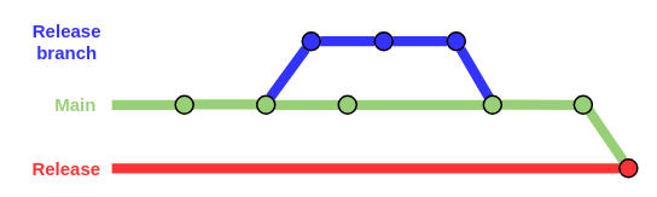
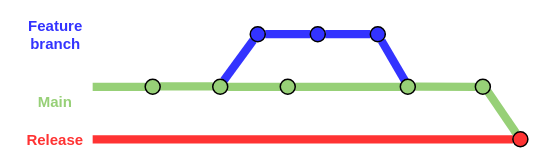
  <mxCell id="0" />
  <mxCell id="1" parent="0" />
  <mxCell id="2" value="" style="endArrow=none;html=1;strokeWidth=11;strokeColor=#97D077;" parent="1" edge="1"><mxGeometry width="50" height="50" relative="1" as="geometry"><mxPoint x="213" y="114.58" as="sourcePoint" /><mxPoint x="283" y="114.58" as="targetPoint" /><Array as="points"><mxPoint x="283" y="114.58" /></Array></mxGeometry></mxCell>
  <mxCell id="3" value="" style="endArrow=none;html=1;strokeWidth=11;fontColor=#7EA6E0;exitX=1;exitY=0.5;exitDx=0;exitDy=0;strokeColor=#3333FF;" parent="1" source="16" target="17" edge="1"><mxGeometry width="50" height="50" relative="1" as="geometry"><mxPoint x="363" y="55" as="sourcePoint" /><mxPoint x="493" y="15" as="targetPoint" /><Array as="points" /></mxGeometry></mxCell>
  <mxCell id="4" value="" style="endArrow=none;html=1;strokeWidth=11;fontColor=#7EA6E0;exitX=1;exitY=0.5;exitDx=0;exitDy=0;entryX=0;entryY=0.5;entryDx=0;entryDy=0;strokeColor=#3333FF;" parent="1" source="15" target="16" edge="1"><mxGeometry width="50" height="50" relative="1" as="geometry"><mxPoint x="363" y="25" as="sourcePoint" /><mxPoint x="403" y="-35" as="targetPoint" /><Array as="points" /></mxGeometry></mxCell>
  <mxCell id="5" value="" style="endArrow=none;html=1;strokeWidth=11;fontColor=#7EA6E0;exitX=0.739;exitY=0.084;exitDx=0;exitDy=0;strokeColor=#3333FF;exitPerimeter=0;" parent="1" source="13" target="15" edge="1"><mxGeometry width="50" height="50" relative="1" as="geometry"><mxPoint x="293" y="55" as="sourcePoint" /><mxPoint x="363" y="55" as="targetPoint" /><Array as="points" /></mxGeometry></mxCell>
  <mxCell id="6" value="" style="endArrow=none;html=1;strokeWidth=11;exitX=0.829;exitY=0.819;exitDx=0;exitDy=0;exitPerimeter=0;strokeColor=#97D077;" parent="1" source="22" target="23" edge="1"><mxGeometry width="50" height="50" relative="1" as="geometry"><mxPoint x="673" y="85" as="sourcePoint" /><mxPoint x="753" y="85.29" as="targetPoint" /><Array as="points" /></mxGeometry></mxCell>
  <mxCell id="7" value="" style="endArrow=none;html=1;strokeWidth=11;strokeColor=#97D077;exitX=1;exitY=0.5;exitDx=0;exitDy=0;entryX=0;entryY=0.5;entryDx=0;entryDy=0;" parent="1" target="22" edge="1"><mxGeometry width="50" height="50" relative="1" as="geometry"><mxPoint x="553" y="114.71" as="sourcePoint" /><mxPoint x="623" y="114.71" as="targetPoint" /><Array as="points" /></mxGeometry></mxCell>
  <mxCell id="8" value="" style="endArrow=none;html=1;strokeWidth=11;strokeColor=#97D077;exitX=1;exitY=0.5;exitDx=0;exitDy=0;entryX=0;entryY=0.5;entryDx=0;entryDy=0;" parent="1" source="13" target="18" edge="1"><mxGeometry width="50" height="50" relative="1" as="geometry"><mxPoint x="353" y="185" as="sourcePoint" /><mxPoint x="423" y="185" as="targetPoint" /><Array as="points" /></mxGeometry></mxCell>
  <mxCell id="9" value="" style="endArrow=none;html=1;strokeWidth=11;strokeColor=#97D077;exitX=1;exitY=0.5;exitDx=0;exitDy=0;entryX=0;entryY=0.5;entryDx=0;entryDy=0;" parent="1" source="18" target="19" edge="1"><mxGeometry width="50" height="50" relative="1" as="geometry"><mxPoint x="443" y="105" as="sourcePoint" /><mxPoint x="513" y="105" as="targetPoint" /><Array as="points" /></mxGeometry></mxCell>
  <mxCell id="10" value="" style="endArrow=none;html=1;strokeWidth=11;fontColor=#7EA6E0;entryX=0.314;entryY=0.103;entryDx=0;entryDy=0;strokeColor=#3333FF;entryPerimeter=0;" parent="1" source="17" target="19" edge="1"><mxGeometry width="50" height="50" relative="1" as="geometry"><mxPoint x="443" y="55" as="sourcePoint" /><mxPoint x="503" y="55" as="targetPoint" /><Array as="points" /></mxGeometry></mxCell>
  <mxCell id="11" value="" style="endArrow=none;html=1;strokeWidth=11;strokeColor=#97D077;" parent="1" target="12" edge="1"><mxGeometry width="50" height="50" relative="1" as="geometry"><mxPoint x="123" y="115" as="sourcePoint" /><mxPoint x="213" y="115" as="targetPoint" /><Array as="points"><mxPoint x="193" y="115" /></Array></mxGeometry></mxCell>
  <mxCell id="12" value="" style="ellipse;whiteSpace=wrap;html=1;aspect=fixed;strokeWidth=2;fillColor=#97D077;" parent="1" vertex="1"><mxGeometry x="193" y="105" width="20" height="20" as="geometry" /></mxCell>
  <mxCell id="13" value="" style="ellipse;whiteSpace=wrap;html=1;aspect=fixed;strokeWidth=2;fillColor=#97D077;" parent="1" vertex="1"><mxGeometry x="283" y="105" width="20" height="20" as="geometry" /></mxCell>
- <mxCell id="14" value="Main" style="text;html=1;strokeColor=none;fillColor=none;align=center;verticalAlign=middle;whiteSpace=wrap;rounded=0;strokeWidth=2;fontSize=20;fontStyle=1;fontColor=#97D077;" parent="1" vertex="1"><mxGeometry x="63" y="105" width="40" height="20" as="geometry" /></mxCell>
+ <mxCell id="14" value="Main" style="text;html=1;strokeColor=none;fillColor=none;align=center;verticalAlign=middle;whiteSpace=wrap;rounded=0;strokeWidth=2;fontSize=20;fontStyle=1;fontColor=#97D077;" parent="1" vertex="1"><mxGeometry x="53" y="125" width="40" height="20" as="geometry" /></mxCell>
  <mxCell id="15" value="" style="ellipse;whiteSpace=wrap;html=1;aspect=fixed;strokeWidth=2;fillColor=#3333FF;" parent="1" vertex="1"><mxGeometry x="333" y="35" width="20" height="20" as="geometry" /></mxCell>
  <mxCell id="16" value="" style="ellipse;whiteSpace=wrap;html=1;aspect=fixed;strokeWidth=2;fillColor=#3333FF;" parent="1" vertex="1"><mxGeometry x="413" y="35" width="20" height="20" as="geometry" /></mxCell>
  <mxCell id="17" value="" style="ellipse;whiteSpace=wrap;html=1;aspect=fixed;strokeWidth=2;fillColor=#3333FF;" parent="1" vertex="1"><mxGeometry x="493" y="35" width="20" height="20" as="geometry" /></mxCell>
  <mxCell id="18" value="" style="ellipse;whiteSpace=wrap;html=1;aspect=fixed;strokeWidth=2;fillColor=#97D077;" parent="1" vertex="1"><mxGeometry x="373" y="105" width="20" height="20" as="geometry" /></mxCell>
  <mxCell id="19" value="" style="ellipse;whiteSpace=wrap;html=1;aspect=fixed;strokeWidth=2;fillColor=#97D077;" parent="1" vertex="1"><mxGeometry x="533" y="105" width="20" height="20" as="geometry" /></mxCell>
  <mxCell id="20" value="" style="endArrow=none;html=1;strokeWidth=11;strokeColor=#FF3333;entryX=0;entryY=0.5;entryDx=0;entryDy=0;" parent="1" target="23" edge="1"><mxGeometry width="50" height="50" relative="1" as="geometry"><mxPoint x="123" y="185" as="sourcePoint" /><mxPoint x="243" y="195" as="targetPoint" /><Array as="points" /></mxGeometry></mxCell>
- <mxCell id="21" value="Release branch" style="text;html=1;strokeColor=none;fillColor=none;align=center;verticalAlign=middle;whiteSpace=wrap;rounded=0;strokeWidth=2;fontSize=20;fontStyle=1;fontColor=#3333FF;" parent="1" vertex="1"><mxGeometry x="20.5" y="20" width="105" height="50" as="geometry" /></mxCell>
+ <mxCell id="21" value="Feature branch" style="text;html=1;strokeColor=none;fillColor=none;align=center;verticalAlign=middle;whiteSpace=wrap;rounded=0;strokeWidth=2;fontSize=20;fontStyle=1;fontColor=#3333FF;" parent="1" vertex="1"><mxGeometry x="20.5" y="20" width="105" height="50" as="geometry" /></mxCell>
  <mxCell id="22" value="" style="ellipse;whiteSpace=wrap;html=1;aspect=fixed;strokeWidth=2;fillColor=#97D077;" parent="1" vertex="1"><mxGeometry x="633" y="105" width="20" height="20" as="geometry" /></mxCell>
  <mxCell id="23" value="" style="ellipse;whiteSpace=wrap;html=1;aspect=fixed;strokeWidth=2;fillColor=#FF3333;" parent="1" vertex="1"><mxGeometry x="683" y="175" width="20" height="20" as="geometry" /></mxCell>
  <mxCell id="24" value="&lt;font color=&quot;#ff3333&quot;&gt;Release&lt;/font&gt;" style="text;html=1;strokeColor=none;fillColor=none;align=center;verticalAlign=middle;whiteSpace=wrap;rounded=0;strokeWidth=2;fontSize=20;fontStyle=1;fontColor=#97D077;" parent="1" vertex="1"><mxGeometry x="23" y="175" width="100" height="20" as="geometry" /></mxCell>
